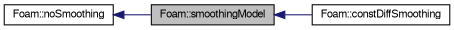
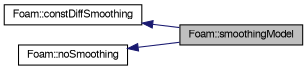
  digraph {
    rankdir=LR
    node [color=black fillcolor=white fontname=FreeSans fontsize=10 shape=record style=filled]
    edge [color=midnightblue dir=back fontname=FreeSans fontsize=10 labelfontname=FreeSans labelfontsize=10 style=solid]
    n1 [fillcolor=grey75 fontcolor=black height=0.2 label="Foam::smoothingModel" width=0.4]
    n2 [height=0.2 label="Foam::constDiffSmoothing" width=0.4]
    n3 [height=0.2 label="Foam::noSmoothing" width=0.4]
-   n1 -> n2
+   n2 -> n1
    n3 -> n1
  }
